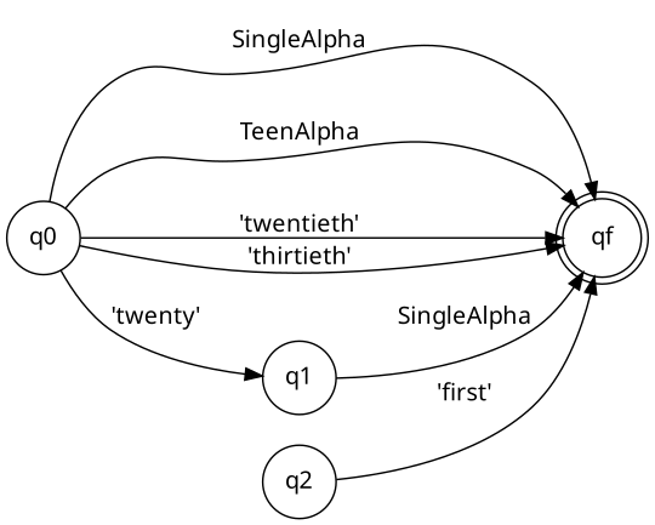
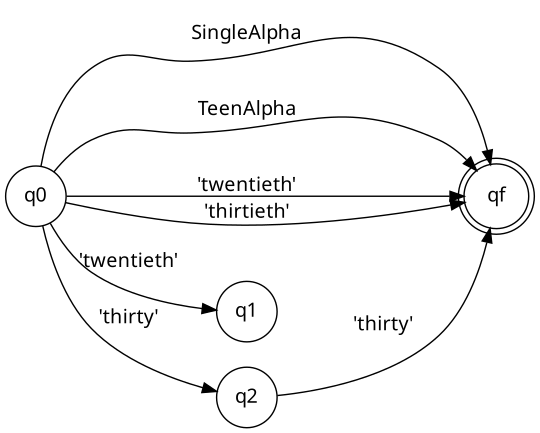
  digraph {
    fontname=DIN
    rankdir=LR
    node [fontname=DIN shape=circle]
    edge [fontname=DIN]
    qf [shape=doublecircle]
    q0
    q1
    q2
    q0 -> qf [label=SingleAlpha]
    q0 -> qf [label=TeenAlpha]
    q0 -> qf [label="'twentieth'"]
    q0 -> qf [label="'thirtieth'"]
-   q0 -> q1 [label="'twenty'"]
-   q1 -> qf [label=SingleAlpha]
-   q2 -> qf [label="'first'"]
+   q0 -> q1 [label="'twentieth'"]
+   q0 -> q2 [label="'thirty'"]
+   q2 -> qf [label="'thirty'"]
  }
